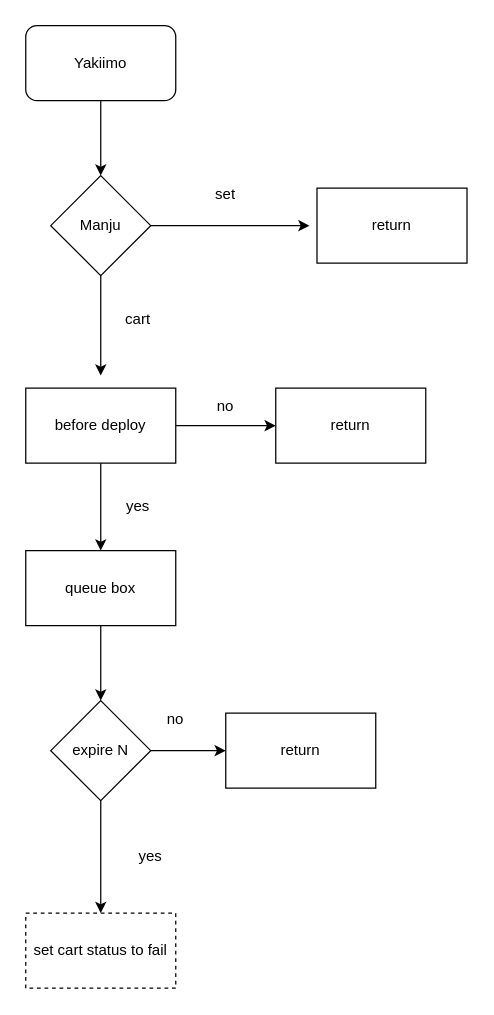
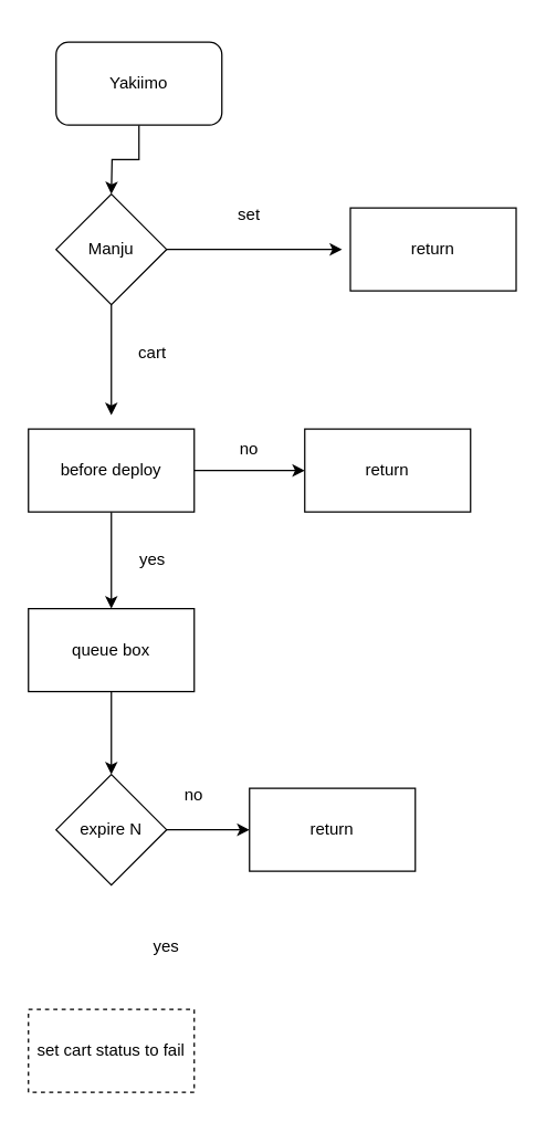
  <mxCell id="0" />
  <mxCell id="1" parent="0" />
  <mxCell id="2" style="edgeStyle=orthogonalEdgeStyle;rounded=0;orthogonalLoop=1;jettySize=auto;html=1;" edge="1" parent="1" source="3"><mxGeometry relative="1" as="geometry"><mxPoint x="80" y="140" as="targetPoint" /></mxGeometry></mxCell>
- <mxCell id="3" value="Yakiimo" style="rounded=1;whiteSpace=wrap;html=1;" vertex="1" parent="1"><mxGeometry x="20" y="20" width="120" height="60" as="geometry" /></mxCell>
+ <mxCell id="3" value="Yakiimo" style="rounded=1;whiteSpace=wrap;html=1;" vertex="1" parent="1"><mxGeometry x="40" y="30" width="120" height="60" as="geometry" /></mxCell>
  <mxCell id="4" style="edgeStyle=orthogonalEdgeStyle;rounded=0;orthogonalLoop=1;jettySize=auto;html=1;" edge="1" parent="1" source="6"><mxGeometry relative="1" as="geometry"><mxPoint x="80" y="300" as="targetPoint" /></mxGeometry></mxCell>
  <mxCell id="5" style="edgeStyle=orthogonalEdgeStyle;rounded=0;orthogonalLoop=1;jettySize=auto;html=1;" edge="1" parent="1"><mxGeometry relative="1" as="geometry"><mxPoint x="247" y="180" as="targetPoint" /><mxPoint x="107" y="180" as="sourcePoint" /></mxGeometry></mxCell>
  <mxCell id="6" value="Manju" style="rhombus;whiteSpace=wrap;html=1;" vertex="1" parent="1"><mxGeometry x="40" y="140" width="80" height="80" as="geometry" /></mxCell>
  <mxCell id="7" value="" style="edgeStyle=orthogonalEdgeStyle;rounded=0;orthogonalLoop=1;jettySize=auto;html=1;" edge="1" parent="1" source="9" target="13"><mxGeometry relative="1" as="geometry" /></mxCell>
  <mxCell id="8" value="" style="edgeStyle=orthogonalEdgeStyle;rounded=0;orthogonalLoop=1;jettySize=auto;html=1;" edge="1" parent="1" source="9"><mxGeometry relative="1" as="geometry"><mxPoint x="80" y="440" as="targetPoint" /></mxGeometry></mxCell>
  <mxCell id="9" value="before deploy" style="rounded=0;whiteSpace=wrap;html=1;" vertex="1" parent="1"><mxGeometry x="20" y="310" width="120" height="60" as="geometry" /></mxCell>
  <mxCell id="10" value="set" style="text;strokeColor=none;align=center;fillColor=none;html=1;verticalAlign=middle;whiteSpace=wrap;rounded=0;" vertex="1" parent="1"><mxGeometry x="150" y="140" width="60" height="30" as="geometry" /></mxCell>
  <mxCell id="11" value="return" style="rounded=0;whiteSpace=wrap;html=1;" vertex="1" parent="1"><mxGeometry x="253" y="150" width="120" height="60" as="geometry" /></mxCell>
  <mxCell id="12" value="cart" style="text;strokeColor=none;align=center;fillColor=none;html=1;verticalAlign=middle;whiteSpace=wrap;rounded=0;" vertex="1" parent="1"><mxGeometry x="80" y="240" width="60" height="30" as="geometry" /></mxCell>
  <mxCell id="13" value="return" style="rounded=0;whiteSpace=wrap;html=1;" vertex="1" parent="1"><mxGeometry x="220" y="310" width="120" height="60" as="geometry" /></mxCell>
  <mxCell id="14" value="no" style="text;strokeColor=none;align=center;fillColor=none;html=1;verticalAlign=middle;whiteSpace=wrap;rounded=0;" vertex="1" parent="1"><mxGeometry x="150" y="310" width="60" height="30" as="geometry" /></mxCell>
  <mxCell id="15" value="yes" style="text;strokeColor=none;align=center;fillColor=none;html=1;verticalAlign=middle;whiteSpace=wrap;rounded=0;" vertex="1" parent="1"><mxGeometry x="80" y="390" width="60" height="30" as="geometry" /></mxCell>
  <mxCell id="16" style="edgeStyle=orthogonalEdgeStyle;rounded=0;orthogonalLoop=1;jettySize=auto;html=1;" edge="1" parent="1" source="17"><mxGeometry relative="1" as="geometry"><mxPoint x="80" y="560" as="targetPoint" /></mxGeometry></mxCell>
  <mxCell id="17" value="queue box" style="rounded=0;whiteSpace=wrap;html=1;" vertex="1" parent="1"><mxGeometry x="20" y="440" width="120" height="60" as="geometry" /></mxCell>
  <mxCell id="18" value="" style="edgeStyle=orthogonalEdgeStyle;rounded=0;orthogonalLoop=1;jettySize=auto;html=1;" edge="1" parent="1" source="20" target="21"><mxGeometry relative="1" as="geometry" /></mxCell>
- <mxCell id="19" value="" style="edgeStyle=orthogonalEdgeStyle;rounded=0;orthogonalLoop=1;jettySize=auto;html=1;" edge="1" parent="1" source="20" target="23"><mxGeometry relative="1" as="geometry" /></mxCell>
  <mxCell id="20" value="expire N" style="rhombus;whiteSpace=wrap;html=1;" vertex="1" parent="1"><mxGeometry x="40" y="560" width="80" height="80" as="geometry" /></mxCell>
  <mxCell id="21" value="return" style="whiteSpace=wrap;html=1;" vertex="1" parent="1"><mxGeometry x="180" y="570" width="120" height="60" as="geometry" /></mxCell>
  <mxCell id="22" value="no" style="text;strokeColor=none;align=center;fillColor=none;html=1;verticalAlign=middle;whiteSpace=wrap;rounded=0;" vertex="1" parent="1"><mxGeometry x="110" y="560" width="60" height="30" as="geometry" /></mxCell>
  <mxCell id="23" value="set cart status to fail" style="whiteSpace=wrap;html=1;dashed=1;" vertex="1" parent="1"><mxGeometry x="20" y="730" width="120" height="60" as="geometry" /></mxCell>
  <mxCell id="24" value="yes" style="text;strokeColor=none;align=center;fillColor=none;html=1;verticalAlign=middle;whiteSpace=wrap;rounded=0;" vertex="1" parent="1"><mxGeometry x="80" y="670" width="80" height="30" as="geometry" /></mxCell>
